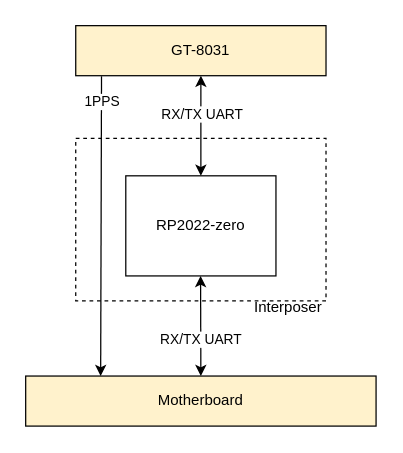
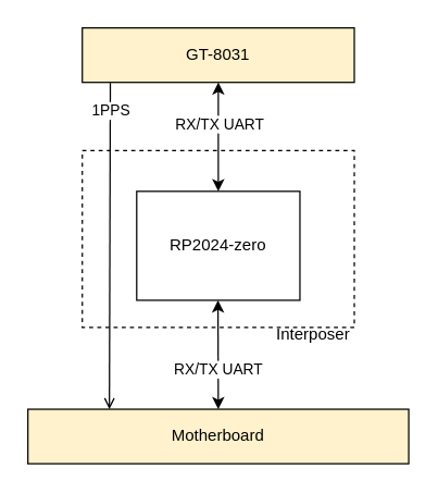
  <mxCell id="0" />
  <mxCell id="1" parent="0" />
  <mxCell id="2" value="GT-8031" style="rounded=0;whiteSpace=wrap;html=1;fillColor=#fff2cc;" vertex="1" parent="1"><mxGeometry x="60" y="20" width="200" height="40" as="geometry" /></mxCell>
- <mxCell id="3" value="RP2022-zero" style="rounded=0;whiteSpace=wrap;html=1;" vertex="1" parent="1"><mxGeometry x="100" y="140" width="120" height="80" as="geometry" /></mxCell>
+ <mxCell id="3" value="RP2024-zero" style="rounded=0;whiteSpace=wrap;html=1;" vertex="1" parent="1"><mxGeometry x="100" y="140" width="120" height="80" as="geometry" /></mxCell>
  <mxCell id="4" value="" style="endArrow=classic;startArrow=classic;html=1;rounded=0;entryX=0.5;entryY=1;entryDx=0;entryDy=0;exitX=0.5;exitY=0;exitDx=0;exitDy=0;" edge="1" parent="1" source="3" target="2"><mxGeometry width="50" height="50" relative="1" as="geometry"><mxPoint x="-10" y="220" as="sourcePoint" /><mxPoint x="40" y="170" as="targetPoint" /></mxGeometry></mxCell>
  <mxCell id="5" value="RX/TX UART" style="edgeLabel;html=1;align=center;verticalAlign=middle;resizable=0;points=[];" vertex="1" connectable="0" parent="4"><mxGeometry x="0.1" relative="1" as="geometry"><mxPoint y="-6" as="offset" /></mxGeometry></mxCell>
  <mxCell id="6" value="Motherboard" style="rounded=0;whiteSpace=wrap;html=1;fillColor=#fff2cc;" vertex="1" parent="1"><mxGeometry x="20" y="300" width="280" height="40" as="geometry" /></mxCell>
  <mxCell id="7" value="" style="endArrow=classic;startArrow=classic;html=1;rounded=0;entryX=0.5;entryY=1;entryDx=0;entryDy=0;exitX=0.5;exitY=0;exitDx=0;exitDy=0;exitPerimeter=0;" edge="1" parent="1" source="6"><mxGeometry width="50" height="50" relative="1" as="geometry"><mxPoint x="159.75" y="260" as="sourcePoint" /><mxPoint x="159.75" y="220" as="targetPoint" /></mxGeometry></mxCell>
  <mxCell id="8" value="RX/TX UART" style="edgeLabel;html=1;align=center;verticalAlign=middle;resizable=0;points=[];" vertex="1" connectable="0" parent="7"><mxGeometry x="0.1" relative="1" as="geometry"><mxPoint y="14" as="offset" /></mxGeometry></mxCell>
- <mxCell id="9" value="" style="endArrow=classic;html=1;rounded=0;exitX=0.103;exitY=1.013;exitDx=0;exitDy=0;exitPerimeter=0;entryX=0.214;entryY=0;entryDx=0;entryDy=0;entryPerimeter=0;" edge="1" parent="1" source="2" target="6"><mxGeometry width="50" height="50" relative="1" as="geometry"><mxPoint x="-40" y="220" as="sourcePoint" /><mxPoint x="10" y="170" as="targetPoint" /></mxGeometry></mxCell>
+ <mxCell id="9" value="" style="endArrow=open;html=1;rounded=0;exitX=0.103;exitY=1.013;exitDx=0;exitDy=0;exitPerimeter=0;entryX=0.214;entryY=0;entryDx=0;entryDy=0;entryPerimeter=0;" edge="1" parent="1" source="2" target="6"><mxGeometry width="50" height="50" relative="1" as="geometry"><mxPoint x="-40" y="220" as="sourcePoint" /><mxPoint x="10" y="170" as="targetPoint" /></mxGeometry></mxCell>
  <mxCell id="10" value="1PPS" style="edgeLabel;html=1;align=center;verticalAlign=middle;resizable=0;points=[];" vertex="1" connectable="0" parent="9"><mxGeometry x="0.449" relative="1" as="geometry"><mxPoint y="-154" as="offset" /></mxGeometry></mxCell>
  <mxCell id="11" value="" style="rounded=0;whiteSpace=wrap;html=1;fillColor=none;dashed=1;" vertex="1" parent="1"><mxGeometry x="60" y="110" width="200" height="130" as="geometry" /></mxCell>
  <mxCell id="12" value="Interposer" style="text;html=1;strokeColor=none;fillColor=none;align=center;verticalAlign=middle;whiteSpace=wrap;rounded=0;" vertex="1" parent="1"><mxGeometry x="200" y="230" width="60" height="30" as="geometry" /></mxCell>
